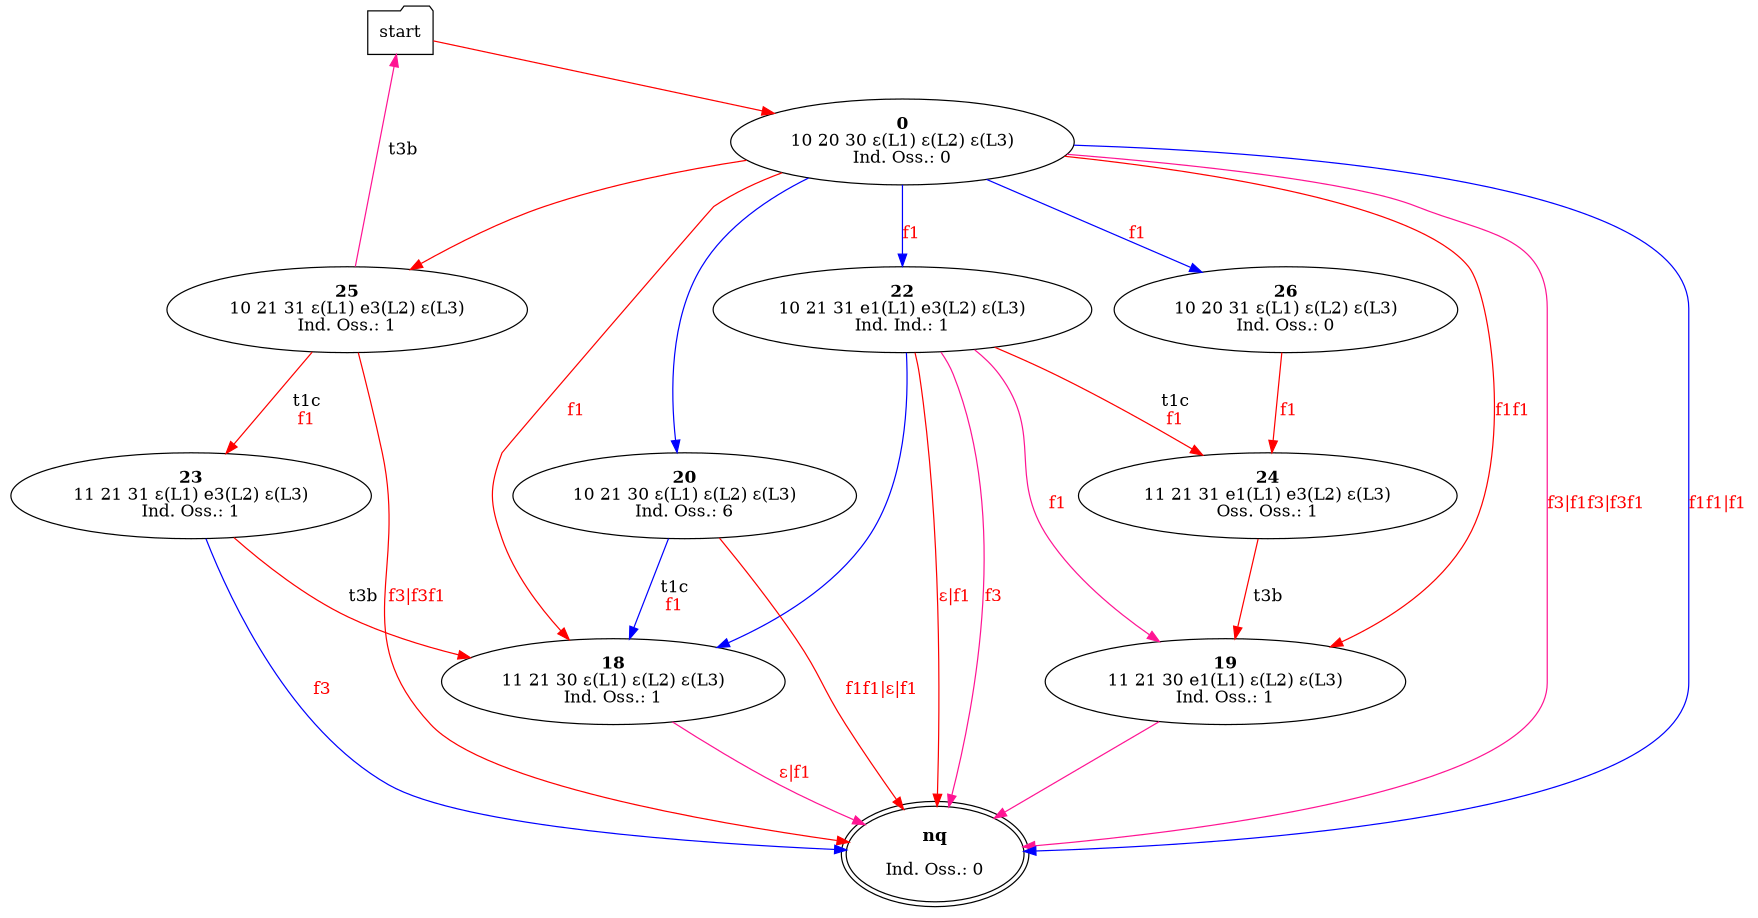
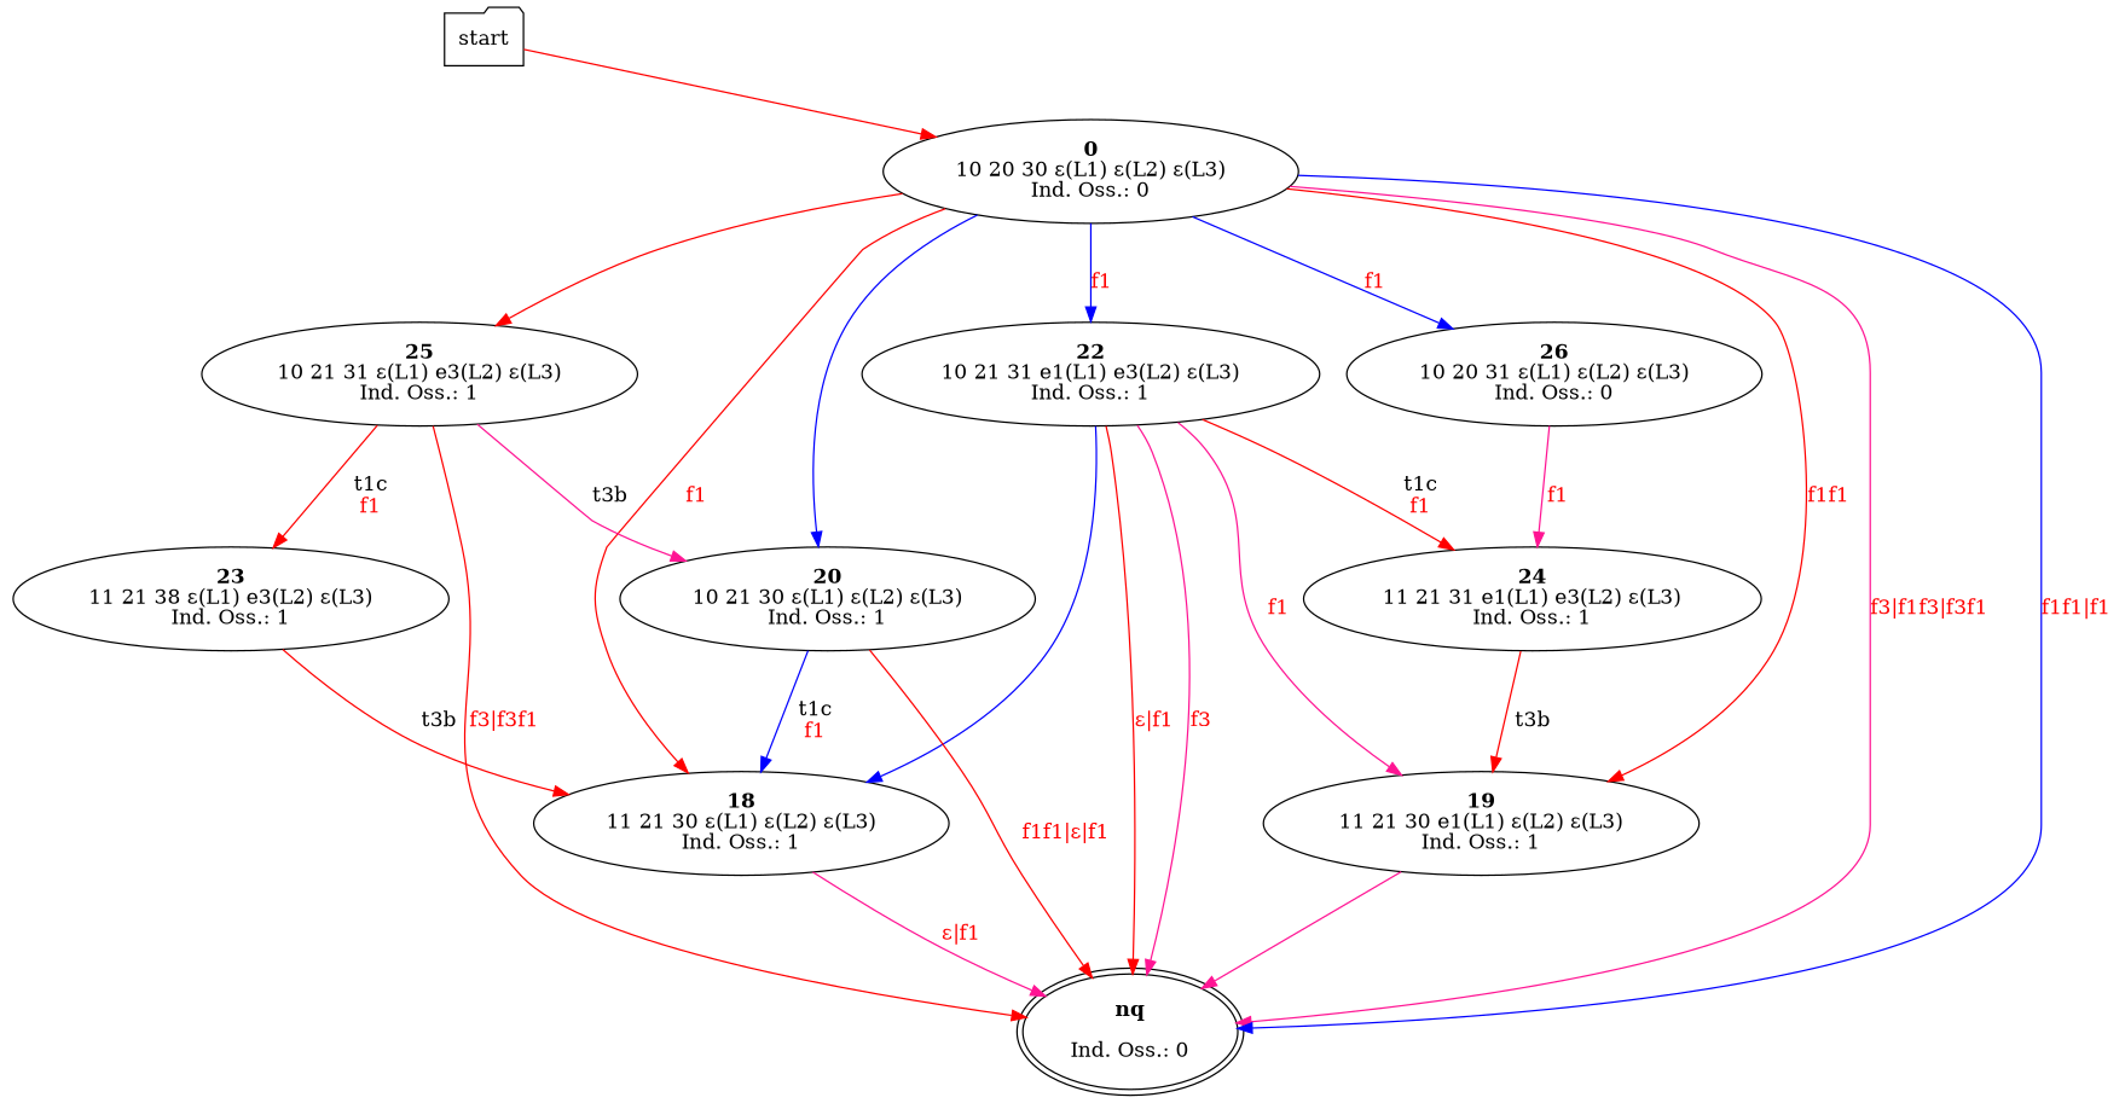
  digraph {
    edge [color=red]
    start [shape=folder]
    n2 [label=<<b>0</b><br/>10 20 30 ε(L1) ε(L2) ε(L3)<br/>Ind. Oss.: 0>]
    n3 [label=<<b>26</b><br/>10 20 31 ε(L1) ε(L2) ε(L3)<br/>Ind. Oss.: 0>]
    n4 [label=<<b>25</b><br/>10 21 31 ε(L1) e3(L2) ε(L3)<br/>Ind. Oss.: 1>]
-   n5 [label=<<b>22</b><br/>10 21 31 e1(L1) e3(L2) ε(L3)<br/>Ind. Ind.: 1>]
-   n6 [label=<<b>20</b><br/>10 21 30 ε(L1) ε(L2) ε(L3)<br/>Ind. Oss.: 6>]
+   n5 [label=<<b>22</b><br/>10 21 31 e1(L1) e3(L2) ε(L3)<br/>Ind. Oss.: 1>]
+   n6 [label=<<b>20</b><br/>10 21 30 ε(L1) ε(L2) ε(L3)<br/>Ind. Oss.: 1>]
    n7 [label=<<b>nq</b><br/> <br/>Ind. Oss.: 0> peripheries=2]
    n8 [label=<<b>18</b><br/>11 21 30 ε(L1) ε(L2) ε(L3)<br/>Ind. Oss.: 1>]
    n9 [label=<<b>19</b><br/>11 21 30 e1(L1) ε(L2) ε(L3)<br/>Ind. Oss.: 1>]
-   n10 [label=<<b>24</b><br/>11 21 31 e1(L1) e3(L2) ε(L3)<br/>Oss. Oss.: 1>]
-   n11 [label=<<b>23</b><br/>11 21 31 ε(L1) e3(L2) ε(L3)<br/>Ind. Oss.: 1>]
+   n10 [label=<<b>24</b><br/>11 21 31 e1(L1) e3(L2) ε(L3)<br/>Ind. Oss.: 1>]
+   n11 [label=<<b>23</b><br/>11 21 38 ε(L1) e3(L2) ε(L3)<br/>Ind. Oss.: 1>]
    start -> n2
    n2 -> n3 [color=blue label=<<br/><font color="red">f1</font>>]
    n2 -> n4
    n2 -> n5 [color=blue label=<<br/><font color="red">f1</font>>]
    n2 -> n6 [color=blue]
    n2 -> n7 [color=deeppink label=<<br/><font color="red">f3|f1f3|f3f1</font>>]
    n2 -> n7 [color=blue label=<<br/><font color="red">f1f1|f1</font>>]
    n2 -> n8 [label=<<br/><font color="red">f1</font>>]
    n2 -> n9 [label=<<br/><font color="red">f1f1</font>>]
-   n3 -> n10 [label=<<br/><font color="red">f1</font>>]
-   n4 -> start [color=deeppink label=<<br/>t3b>]
+   n3 -> n10 [color=deeppink label=<<br/><font color="red">f1</font>>]
+   n4 -> n6 [color=deeppink label=<<br/>t3b>]
    n4 -> n7 [label=<<br/><font color="red">f3|f3f1</font>>]
    n4 -> n11 [label=<<br/>t1c<br/><font color="red">f1</font>>]
    n5 -> n7 [color=deeppink label=<<br/><font color="red">f3</font>>]
    n5 -> n7 [label=<<br/><font color="red">ε|f1</font>>]
    n5 -> n8 [color=blue]
    n5 -> n9 [color=deeppink label=<<br/><font color="red">f1</font>>]
    n5 -> n10 [label=<<br/>t1c<br/><font color="red">f1</font>>]
    n6 -> n7 [label=<<br/><font color="red">f1f1|ε|f1</font>>]
    n6 -> n8 [color=blue label=<<br/>t1c<br/><font color="red">f1</font>>]
    n8 -> n7 [color=deeppink label=<<br/><font color="red">ε|f1</font>>]
    n9 -> n7 [color=deeppink]
    n10 -> n9 [label=<<br/>t3b>]
-   n11 -> n7 [color=blue label=<<br/><font color="red">f3</font>>]
    n11 -> n8 [label=<<br/>t3b>]
  }
